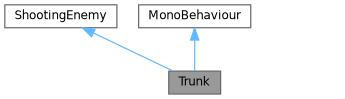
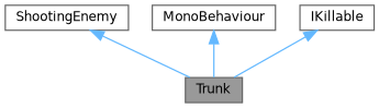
  digraph {
    node [color=gray40 fillcolor=white fontname=Helvetica fontsize=10 shape=box style=filled]
    edge [color=steelblue1 dir=back fontname=Helvetica fontsize=10 labelfontname=Helvetica labelfontsize=10 style=solid]
    n1 [fillcolor=grey60 fontcolor=black height=0.2 label=Trunk width=0.4]
    n2 [height=0.2 label=ShootingEnemy width=0.4]
    n3 [height=0.2 label=MonoBehaviour width=0.4]
+   n4 [height=0.2 label=IKillable width=0.4]
    n2 -> n1
    n3 -> n1
+   n4 -> n1
  }
